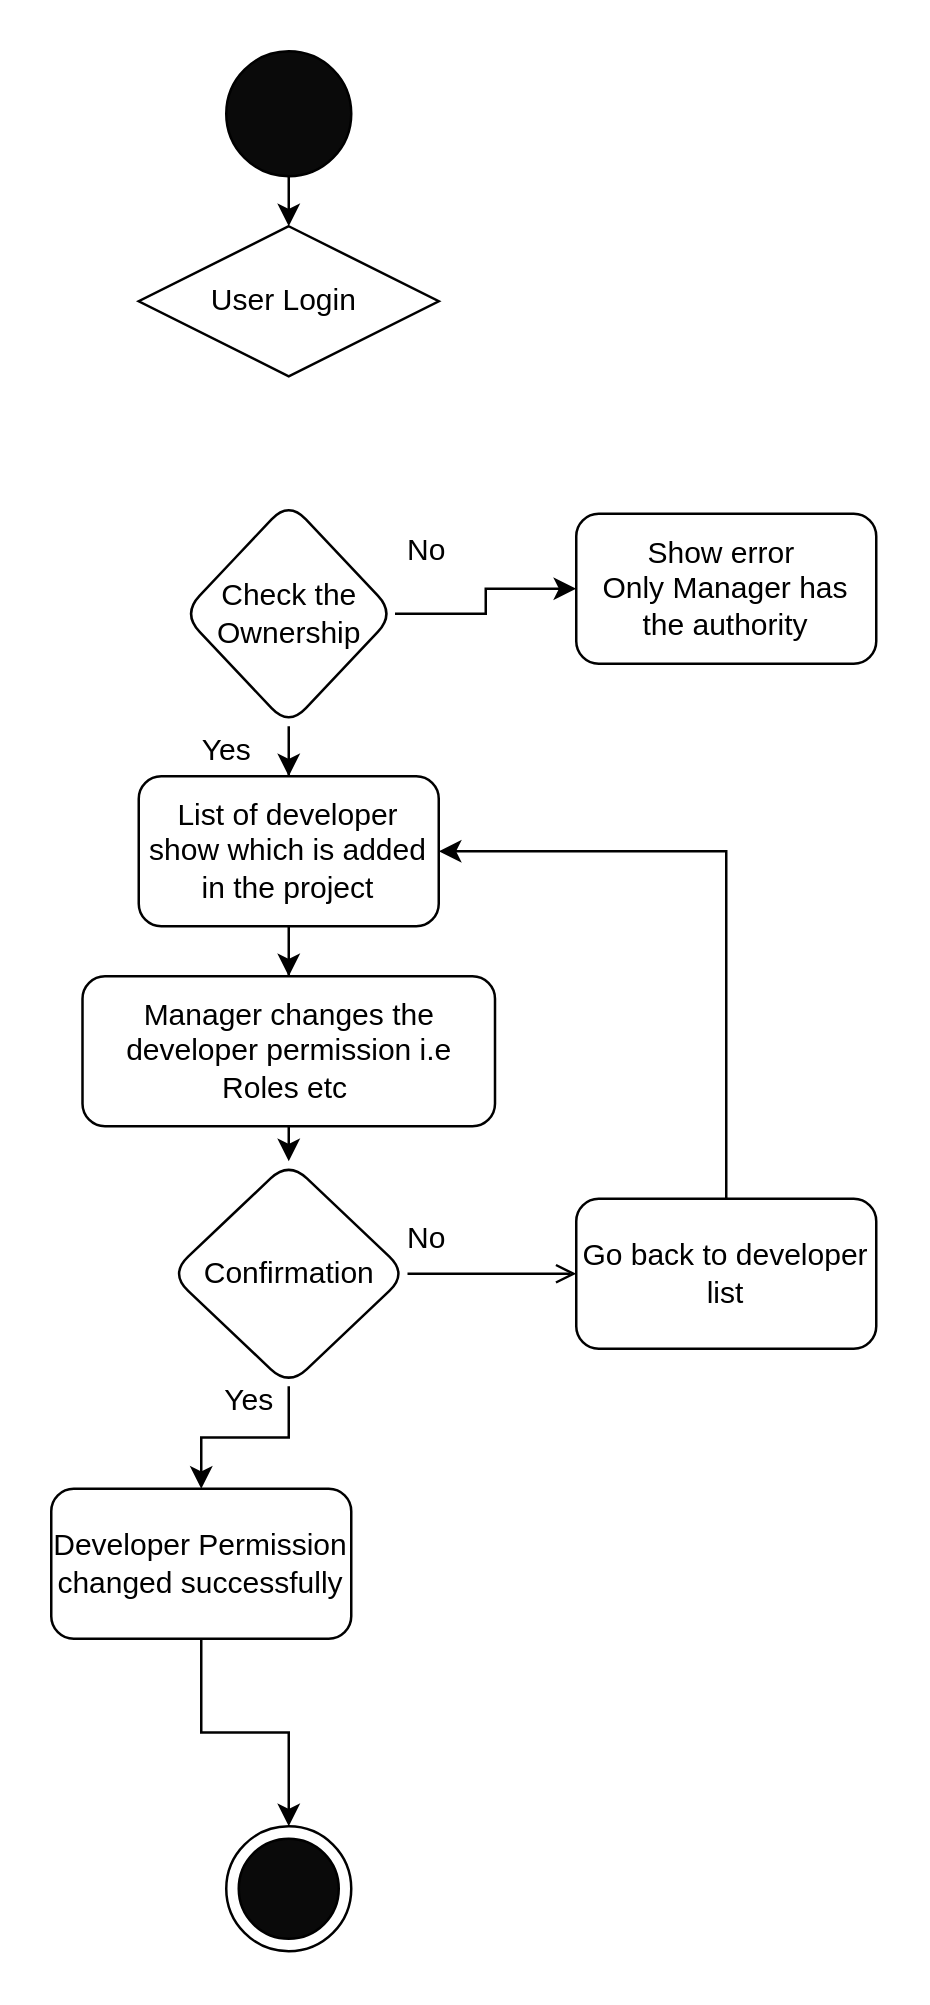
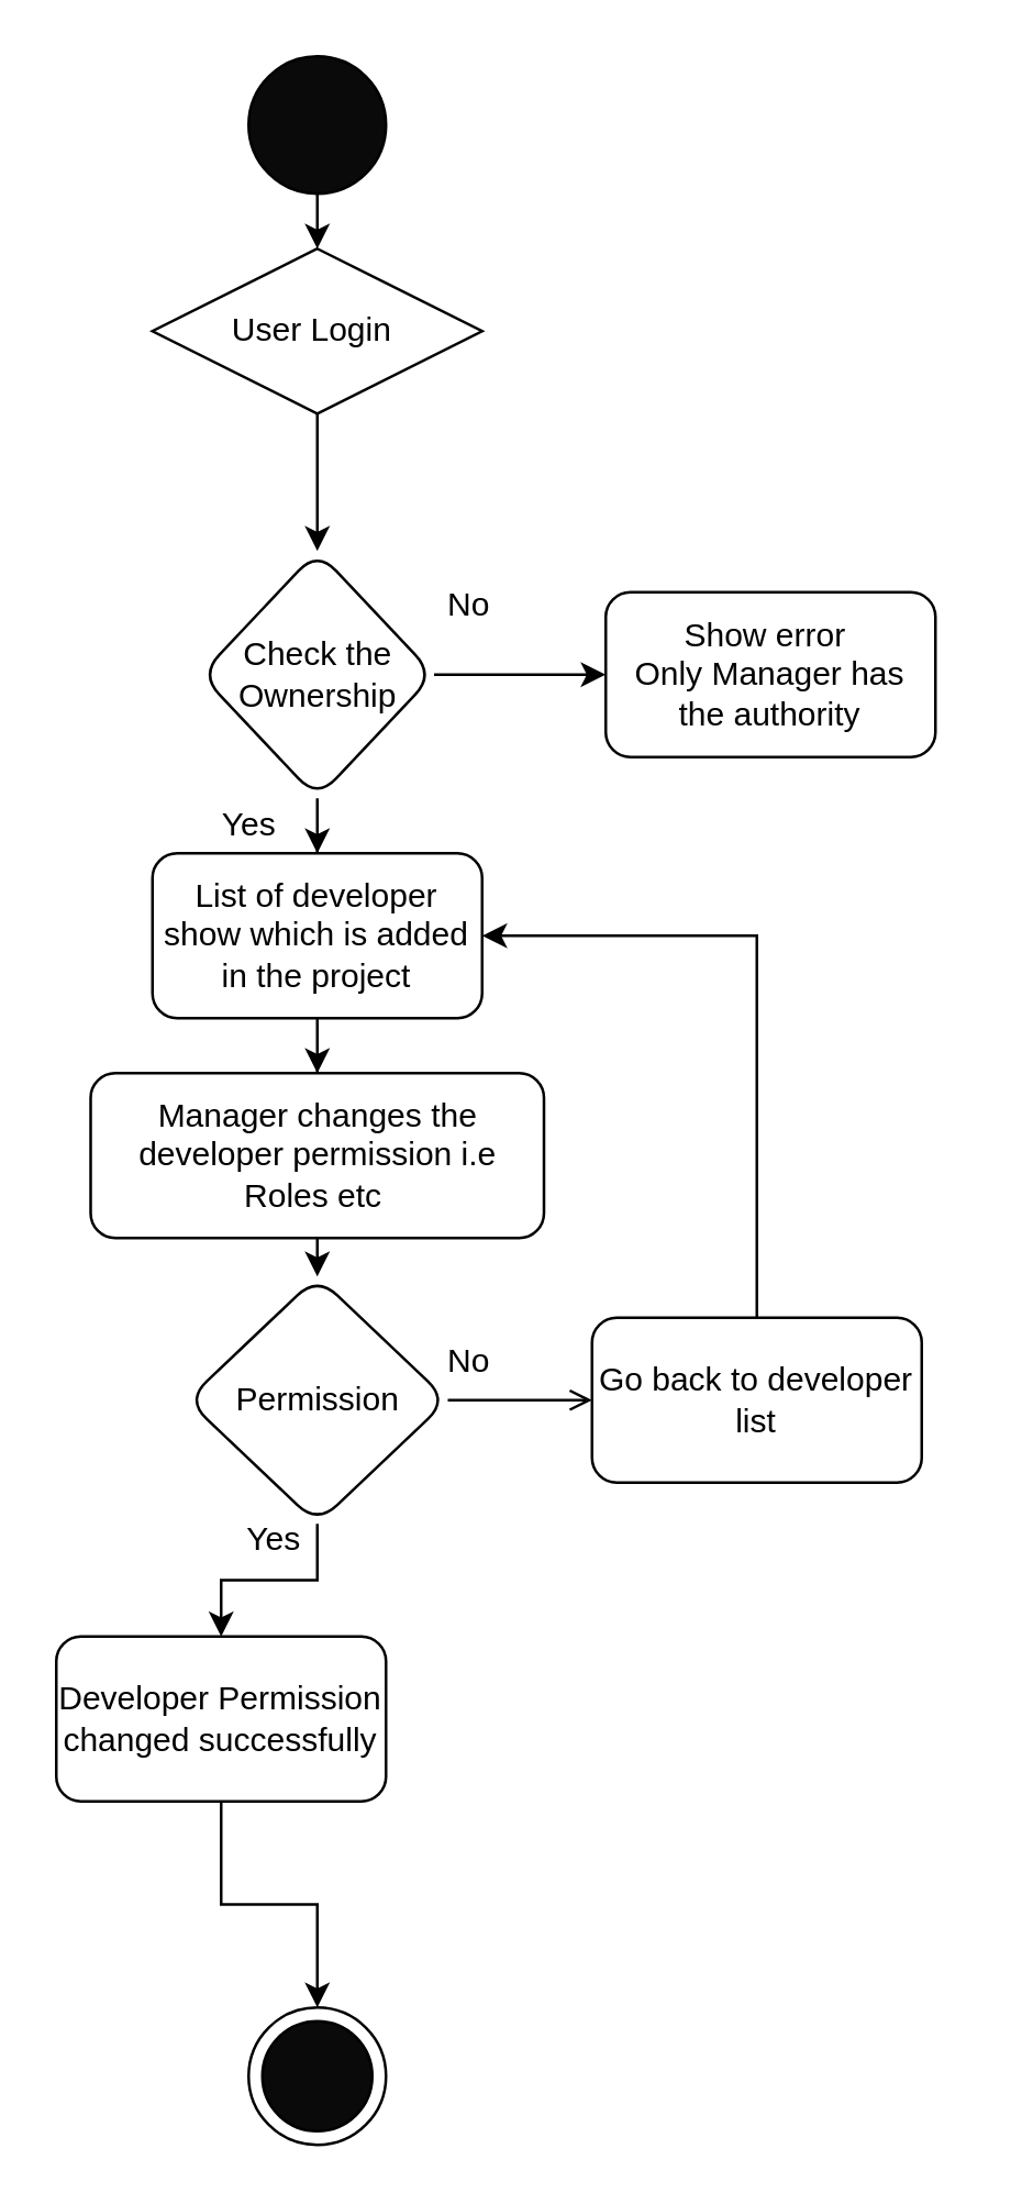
  <mxCell id="0" />
  <mxCell id="1" parent="0" />
  <mxCell id="2" style="edgeStyle=orthogonalEdgeStyle;rounded=0;orthogonalLoop=1;jettySize=auto;html=1;exitX=0.5;exitY=1;exitDx=0;exitDy=0;entryX=0.5;entryY=0;entryDx=0;entryDy=0;" edge="1" parent="1" source="3" target="5"><mxGeometry relative="1" as="geometry" /></mxCell>
  <mxCell id="3" value="" style="ellipse;whiteSpace=wrap;html=1;aspect=fixed;fillColor=#0A0A0A;" vertex="1" parent="1"><mxGeometry x="90" y="20" width="50" height="50" as="geometry" /></mxCell>
+ <mxCell id="4" value="" style="edgeStyle=orthogonalEdgeStyle;rounded=0;orthogonalLoop=1;jettySize=auto;html=1;" edge="1" parent="1" source="5" target="10"><mxGeometry relative="1" as="geometry" /></mxCell>
  <mxCell id="5" value="User Login&amp;nbsp;" style="rhombus;whiteSpace=wrap;html=1;fillColor=#FFFFFF;" vertex="1" parent="1"><mxGeometry x="55" y="90" width="120" height="60" as="geometry" /></mxCell>
  <mxCell id="6" value="" style="ellipse;whiteSpace=wrap;html=1;aspect=fixed;fillColor=#FFFFFF;" vertex="1" parent="1"><mxGeometry x="90" y="730" width="50" height="50" as="geometry" /></mxCell>
  <mxCell id="7" value="" style="ellipse;whiteSpace=wrap;html=1;aspect=fixed;fillColor=#0A0A0A;" vertex="1" parent="1"><mxGeometry x="95" y="735" width="40" height="40" as="geometry" /></mxCell>
  <mxCell id="8" value="" style="edgeStyle=orthogonalEdgeStyle;rounded=0;orthogonalLoop=1;jettySize=auto;html=1;" edge="1" parent="1" source="10" target="11"><mxGeometry relative="1" as="geometry" /></mxCell>
  <mxCell id="9" value="" style="edgeStyle=orthogonalEdgeStyle;rounded=0;orthogonalLoop=1;jettySize=auto;html=1;" edge="1" parent="1" source="10" target="15"><mxGeometry relative="1" as="geometry" /></mxCell>
  <mxCell id="10" value="Check the Ownership" style="rhombus;whiteSpace=wrap;html=1;fillColor=#FFFFFF;rounded=1;" vertex="1" parent="1"><mxGeometry x="72.5" y="200" width="85" height="90" as="geometry" /></mxCell>
- <mxCell id="11" value="Show error&amp;nbsp;&lt;br&gt;Only Manager has the authority" style="whiteSpace=wrap;html=1;fillColor=#FFFFFF;rounded=1;" vertex="1" parent="1"><mxGeometry x="230" y="205" width="120" height="60" as="geometry" /></mxCell>
+ <mxCell id="11" value="Show error&amp;nbsp;&lt;br&gt;Only Manager has the authority" style="whiteSpace=wrap;html=1;fillColor=#FFFFFF;rounded=1;" vertex="1" parent="1"><mxGeometry x="220" y="215" width="120" height="60" as="geometry" /></mxCell>
  <mxCell id="12" value="No" style="text;html=1;align=center;verticalAlign=middle;resizable=0;points=[];autosize=1;strokeColor=none;fillColor=none;" vertex="1" parent="1"><mxGeometry x="155" y="210" width="30" height="20" as="geometry" /></mxCell>
  <mxCell id="13" value="Yes" style="text;html=1;align=center;verticalAlign=middle;resizable=0;points=[];autosize=1;strokeColor=none;fillColor=none;" vertex="1" parent="1"><mxGeometry x="70" y="290" width="40" height="20" as="geometry" /></mxCell>
  <mxCell id="14" value="" style="edgeStyle=orthogonalEdgeStyle;rounded=0;orthogonalLoop=1;jettySize=auto;html=1;" edge="1" parent="1" source="15" target="26"><mxGeometry relative="1" as="geometry" /></mxCell>
  <mxCell id="15" value="List of developer show which is added in the project" style="whiteSpace=wrap;html=1;fillColor=#FFFFFF;rounded=1;" vertex="1" parent="1"><mxGeometry x="55" y="310" width="120" height="60" as="geometry" /></mxCell>
  <mxCell id="16" value="" style="edgeStyle=orthogonalEdgeStyle;rounded=0;orthogonalLoop=1;jettySize=auto;html=1;endArrow=open;" edge="1" parent="1" source="18" target="20"><mxGeometry relative="1" as="geometry" /></mxCell>
  <mxCell id="17" value="" style="edgeStyle=orthogonalEdgeStyle;rounded=0;orthogonalLoop=1;jettySize=auto;html=1;" edge="1" parent="1" source="18" target="23"><mxGeometry relative="1" as="geometry" /></mxCell>
- <mxCell id="18" value="Confirmation" style="rhombus;whiteSpace=wrap;html=1;fillColor=#FFFFFF;rounded=1;" vertex="1" parent="1"><mxGeometry x="67.5" y="464" width="95" height="90" as="geometry" /></mxCell>
+ <mxCell id="18" value="Permission" style="rhombus;whiteSpace=wrap;html=1;fillColor=#FFFFFF;rounded=1;" vertex="1" parent="1"><mxGeometry x="67.5" y="464" width="95" height="90" as="geometry" /></mxCell>
  <mxCell id="19" style="edgeStyle=orthogonalEdgeStyle;rounded=0;orthogonalLoop=1;jettySize=auto;html=1;exitX=0.5;exitY=0;exitDx=0;exitDy=0;entryX=1;entryY=0.5;entryDx=0;entryDy=0;" edge="1" parent="1" source="20" target="15"><mxGeometry relative="1" as="geometry" /></mxCell>
- <mxCell id="20" value="Go back to developer list" style="whiteSpace=wrap;html=1;fillColor=#FFFFFF;rounded=1;" vertex="1" parent="1"><mxGeometry x="230" y="479" width="120" height="60" as="geometry" /></mxCell>
+ <mxCell id="20" value="Go back to developer list" style="whiteSpace=wrap;html=1;fillColor=#FFFFFF;rounded=1;" vertex="1" parent="1"><mxGeometry x="215" y="479" width="120" height="60" as="geometry" /></mxCell>
  <mxCell id="21" value="No" style="text;html=1;align=center;verticalAlign=middle;resizable=0;points=[];autosize=1;strokeColor=none;fillColor=none;" vertex="1" parent="1"><mxGeometry x="155" y="485" width="30" height="20" as="geometry" /></mxCell>
  <mxCell id="22" style="edgeStyle=orthogonalEdgeStyle;rounded=0;orthogonalLoop=1;jettySize=auto;html=1;exitX=0.5;exitY=1;exitDx=0;exitDy=0;entryX=0.5;entryY=0;entryDx=0;entryDy=0;" edge="1" parent="1" source="23" target="6"><mxGeometry relative="1" as="geometry" /></mxCell>
  <mxCell id="23" value="Developer Permission changed successfully" style="whiteSpace=wrap;html=1;fillColor=#FFFFFF;rounded=1;" vertex="1" parent="1"><mxGeometry x="20" y="595" width="120" height="60" as="geometry" /></mxCell>
  <mxCell id="24" value="Yes" style="text;html=1;align=center;verticalAlign=middle;resizable=0;points=[];autosize=1;strokeColor=none;fillColor=none;" vertex="1" parent="1"><mxGeometry x="79" y="550" width="40" height="20" as="geometry" /></mxCell>
  <mxCell id="25" style="edgeStyle=orthogonalEdgeStyle;rounded=0;orthogonalLoop=1;jettySize=auto;html=1;exitX=0.5;exitY=1;exitDx=0;exitDy=0;entryX=0.5;entryY=0;entryDx=0;entryDy=0;" edge="1" parent="1" source="26" target="18"><mxGeometry relative="1" as="geometry" /></mxCell>
  <mxCell id="26" value="Manager changes the developer permission i.e Roles etc&amp;nbsp;" style="whiteSpace=wrap;html=1;fillColor=#FFFFFF;rounded=1;" vertex="1" parent="1"><mxGeometry x="32.5" y="390" width="165" height="60" as="geometry" /></mxCell>
